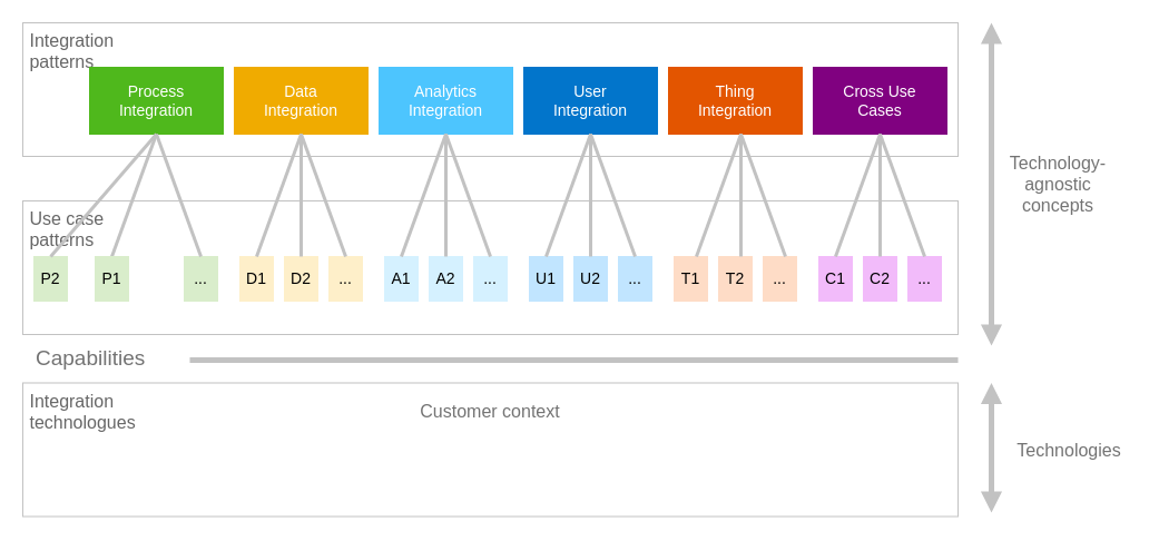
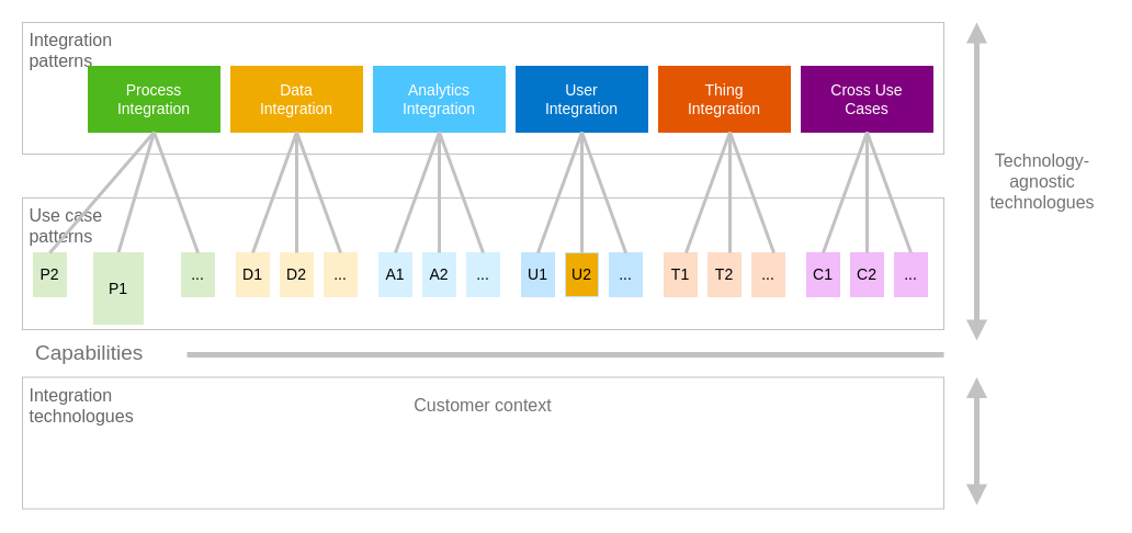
  <mxCell id="0" />
  <mxCell id="1" parent="0" />
  <mxCell id="2" value="&amp;nbsp;Integration &lt;br style=&quot;font-size: 16px;&quot;&gt;&amp;nbsp;patterns" style="rounded=0;whiteSpace=wrap;html=1;strokeColor=#C2C2C2;fontSize=16;align=left;verticalAlign=top;fontColor=#666666;" vertex="1" parent="1"><mxGeometry x="20" y="20" width="840" height="120" as="geometry" /></mxCell>
  <mxCell id="3" value="&amp;nbsp;Use case&lt;br&gt;&amp;nbsp;patterns" style="rounded=0;whiteSpace=wrap;html=1;strokeColor=#C2C2C2;fontSize=16;align=left;verticalAlign=top;fontColor=#666666;" vertex="1" parent="1"><mxGeometry x="20" y="180" width="840" height="120" as="geometry" /></mxCell>
  <mxCell id="4" value="&amp;nbsp;Integration&lt;br&gt;&amp;nbsp;technologues" style="rounded=0;whiteSpace=wrap;html=1;strokeColor=#C2C2C2;fontSize=16;align=left;verticalAlign=top;fontColor=#666666;" vertex="1" parent="1"><mxGeometry x="20" y="343.5" width="840" height="120" as="geometry" /></mxCell>
  <mxCell id="5" style="edgeStyle=none;shape=connector;rounded=0;orthogonalLoop=1;jettySize=auto;html=1;entryX=0.5;entryY=0;entryDx=0;entryDy=0;labelBackgroundColor=default;strokeColor=#C2C2C2;strokeWidth=3;align=center;verticalAlign=middle;fontFamily=Helvetica;fontSize=11;fontColor=default;startArrow=none;startFill=0;endArrow=none;endFill=0;" edge="1" parent="1" target="12"><mxGeometry relative="1" as="geometry"><mxPoint x="140" y="120" as="sourcePoint" /></mxGeometry></mxCell>
  <mxCell id="6" value="&lt;font style=&quot;font-size: 14px;&quot;&gt;Process Integration&lt;/font&gt;" style="rounded=0;whiteSpace=wrap;html=1;fontColor=#FFFFFF;fillColor=#4FB81C;strokeColor=#4FB81C;" vertex="1" parent="1"><mxGeometry x="80" y="60" width="120" height="60" as="geometry" /></mxCell>
  <mxCell id="7" value="&lt;font style=&quot;font-size: 14px;&quot;&gt;Data &lt;br&gt;Integration&lt;/font&gt;" style="rounded=0;whiteSpace=wrap;html=1;fontColor=#FFFFFF;fillColor=#F0AB00;strokeColor=#F0AB00;" vertex="1" parent="1"><mxGeometry x="210" y="60" width="120" height="60" as="geometry" /></mxCell>
  <mxCell id="8" value="&lt;font style=&quot;font-size: 14px;&quot;&gt;Analytics Integration&lt;/font&gt;" style="rounded=0;whiteSpace=wrap;html=1;fontColor=#FFFFFF;fillColor=#4DC5FE;strokeColor=#4DC5FE;" vertex="1" parent="1"><mxGeometry x="340" y="60" width="120" height="60" as="geometry" /></mxCell>
  <mxCell id="9" value="&lt;font style=&quot;font-size: 14px;&quot;&gt;User &lt;br&gt;Integration&lt;/font&gt;" style="rounded=0;whiteSpace=wrap;html=1;fontColor=#FFFFFF;fillColor=#0275CB;strokeColor=#0275CB;" vertex="1" parent="1"><mxGeometry x="470" y="60" width="120" height="60" as="geometry" /></mxCell>
  <mxCell id="10" value="&lt;font style=&quot;font-size: 14px;&quot;&gt;Thing &lt;br&gt;Integration&lt;/font&gt;" style="rounded=0;whiteSpace=wrap;html=1;fontColor=#FFFFFF;fillColor=#E35500;strokeColor=#E35500;" vertex="1" parent="1"><mxGeometry x="600" y="60" width="120" height="60" as="geometry" /></mxCell>
  <mxCell id="11" value="&lt;font style=&quot;font-size: 14px;&quot;&gt;Cross Use&lt;br&gt;Cases&lt;br&gt;&lt;/font&gt;" style="rounded=0;whiteSpace=wrap;html=1;fontColor=#FFFFFF;fillColor=#800180;strokeColor=#800180;" vertex="1" parent="1"><mxGeometry x="730" y="60" width="120" height="60" as="geometry" /></mxCell>
- <mxCell id="12" value="&lt;div style=&quot;font-size: 14px;&quot;&gt;P1&lt;/div&gt;" style="rounded=0;whiteSpace=wrap;html=1;fontColor=#000000;fillColor=#D9EDCB;strokeColor=#D9EDCB;align=center;verticalAlign=middle;fontSize=14;" vertex="1" parent="1"><mxGeometry x="85" y="230" width="30" height="40" as="geometry" /></mxCell>
+ <mxCell id="12" value="&lt;div style=&quot;font-size: 14px;&quot;&gt;P1&lt;/div&gt;" style="rounded=0;whiteSpace=wrap;html=1;fontColor=#000000;fillColor=#D9EDCB;strokeColor=#D9EDCB;align=center;verticalAlign=middle;fontSize=14;" vertex="1" parent="1"><mxGeometry x="85" y="230" width="45" height="65" as="geometry" /></mxCell>
  <mxCell id="13" value="&lt;div style=&quot;font-size: 14px;&quot;&gt;P2&lt;/div&gt;" style="rounded=0;whiteSpace=wrap;html=1;fontColor=#000000;fillColor=#D9EDCB;strokeColor=#D9EDCB;align=center;verticalAlign=middle;fontSize=14;" vertex="1" parent="1"><mxGeometry x="30" y="230" width="30" height="40" as="geometry" /></mxCell>
  <mxCell id="14" value="&lt;div style=&quot;font-size: 14px;&quot;&gt;...&lt;/div&gt;" style="rounded=0;whiteSpace=wrap;html=1;fontColor=#000000;fillColor=#D9EDCB;strokeColor=#D9EDCB;align=center;verticalAlign=middle;fontSize=14;" vertex="1" parent="1"><mxGeometry x="165" y="230" width="30" height="40" as="geometry" /></mxCell>
  <mxCell id="15" value="&lt;div style=&quot;font-size: 14px;&quot;&gt;D1&lt;/div&gt;" style="rounded=0;whiteSpace=wrap;html=1;fontColor=#000000;fillColor=#FEEFC9;strokeColor=#FEEFC9;align=center;verticalAlign=middle;fontSize=14;" vertex="1" parent="1"><mxGeometry x="215" y="230" width="30" height="40" as="geometry" /></mxCell>
  <mxCell id="16" value="&lt;div style=&quot;font-size: 14px;&quot;&gt;D2&lt;/div&gt;" style="rounded=0;whiteSpace=wrap;html=1;fontColor=#000000;fillColor=#FEEFC9;strokeColor=#FEEFC9;align=center;verticalAlign=middle;fontSize=14;" vertex="1" parent="1"><mxGeometry x="255" y="230" width="30" height="40" as="geometry" /></mxCell>
  <mxCell id="17" value="&lt;div style=&quot;font-size: 14px;&quot;&gt;...&lt;/div&gt;" style="rounded=0;whiteSpace=wrap;html=1;fontColor=#000000;fillColor=#FEEFC9;strokeColor=#FEEFC9;align=center;verticalAlign=middle;fontSize=14;" vertex="1" parent="1"><mxGeometry x="295" y="230" width="30" height="40" as="geometry" /></mxCell>
  <mxCell id="18" value="&lt;div style=&quot;font-size: 14px;&quot;&gt;A1&lt;/div&gt;" style="rounded=0;whiteSpace=wrap;html=1;fontColor=#000000;fillColor=#D5F1FF;strokeColor=#D5F1FF;align=center;verticalAlign=middle;fontSize=14;" vertex="1" parent="1"><mxGeometry x="345" y="230" width="30" height="40" as="geometry" /></mxCell>
  <mxCell id="19" value="&lt;div style=&quot;font-size: 14px;&quot;&gt;A2&lt;/div&gt;" style="rounded=0;whiteSpace=wrap;html=1;fontColor=#000000;fillColor=#D5F1FF;strokeColor=#D5F1FF;align=center;verticalAlign=middle;fontSize=14;" vertex="1" parent="1"><mxGeometry x="385" y="230" width="30" height="40" as="geometry" /></mxCell>
  <mxCell id="20" value="&lt;div style=&quot;font-size: 14px;&quot;&gt;...&lt;/div&gt;" style="rounded=0;whiteSpace=wrap;html=1;fontColor=#000000;fillColor=#D5F1FF;strokeColor=#D5F1FF;align=center;verticalAlign=middle;fontSize=14;" vertex="1" parent="1"><mxGeometry x="425" y="230" width="30" height="40" as="geometry" /></mxCell>
  <mxCell id="21" value="&lt;div style=&quot;font-size: 14px;&quot;&gt;U1&lt;/div&gt;" style="rounded=0;whiteSpace=wrap;html=1;fontColor=#000000;fillColor=#C1E5FF;strokeColor=#C1E5FF;align=center;verticalAlign=middle;fontSize=14;" vertex="1" parent="1"><mxGeometry x="475" y="230" width="30" height="40" as="geometry" /></mxCell>
- <mxCell id="22" value="&lt;div style=&quot;font-size: 14px;&quot;&gt;U2&lt;/div&gt;" style="rounded=0;whiteSpace=wrap;html=1;fontColor=#000000;fillColor=#C1E5FF;strokeColor=#C1E5FF;align=center;verticalAlign=middle;fontSize=14;" vertex="1" parent="1"><mxGeometry x="515" y="230" width="30" height="40" as="geometry" /></mxCell>
+ <mxCell id="22" value="&lt;div style=&quot;font-size: 14px;&quot;&gt;U2&lt;/div&gt;" style="rounded=0;whiteSpace=wrap;html=1;fontColor=#000000;fillColor=#f0ab00;strokeColor=#C1E5FF;align=center;verticalAlign=middle;fontSize=14;" vertex="1" parent="1"><mxGeometry x="515" y="230" width="30" height="40" as="geometry" /></mxCell>
  <mxCell id="23" value="&lt;div style=&quot;font-size: 14px;&quot;&gt;...&lt;/div&gt;" style="rounded=0;whiteSpace=wrap;html=1;fontColor=#000000;fillColor=#C1E5FF;strokeColor=#C1E5FF;align=center;verticalAlign=middle;fontSize=14;" vertex="1" parent="1"><mxGeometry x="555" y="230" width="30" height="40" as="geometry" /></mxCell>
  <mxCell id="24" value="&lt;div style=&quot;font-size: 14px;&quot;&gt;T1&lt;/div&gt;" style="rounded=0;whiteSpace=wrap;html=1;fontColor=#000000;fillColor=#FEDCC6;strokeColor=#FEDCC6;align=center;verticalAlign=middle;fontSize=14;" vertex="1" parent="1"><mxGeometry x="605" y="230" width="30" height="40" as="geometry" /></mxCell>
  <mxCell id="25" value="&lt;div style=&quot;font-size: 14px;&quot;&gt;T2&lt;/div&gt;" style="rounded=0;whiteSpace=wrap;html=1;fontColor=#000000;fillColor=#FEDCC6;strokeColor=#FEDCC6;align=center;verticalAlign=middle;fontSize=14;" vertex="1" parent="1"><mxGeometry x="645" y="230" width="30" height="40" as="geometry" /></mxCell>
  <mxCell id="26" value="&lt;div style=&quot;font-size: 14px;&quot;&gt;...&lt;/div&gt;" style="rounded=0;whiteSpace=wrap;html=1;fontColor=#000000;fillColor=#FEDCC6;strokeColor=#FEDCC6;align=center;verticalAlign=middle;fontSize=14;" vertex="1" parent="1"><mxGeometry x="685" y="230" width="30" height="40" as="geometry" /></mxCell>
  <mxCell id="27" value="&lt;div style=&quot;font-size: 14px;&quot;&gt;C1&lt;/div&gt;" style="rounded=0;whiteSpace=wrap;html=1;fontColor=#000000;fillColor=#F2BBFA;strokeColor=#F2BBFA;align=center;verticalAlign=middle;fontSize=14;" vertex="1" parent="1"><mxGeometry x="735" y="230" width="30" height="40" as="geometry" /></mxCell>
  <mxCell id="28" value="&lt;div style=&quot;font-size: 14px;&quot;&gt;C2&lt;/div&gt;" style="rounded=0;whiteSpace=wrap;html=1;fontColor=#000000;fillColor=#F2BBFA;strokeColor=#F2BBFA;align=center;verticalAlign=middle;fontSize=14;" vertex="1" parent="1"><mxGeometry x="775" y="230" width="30" height="40" as="geometry" /></mxCell>
  <mxCell id="29" value="&lt;div style=&quot;font-size: 14px;&quot;&gt;...&lt;/div&gt;" style="rounded=0;whiteSpace=wrap;html=1;fontColor=#000000;fillColor=#F2BBFA;strokeColor=#F2BBFA;align=center;verticalAlign=middle;fontSize=14;" vertex="1" parent="1"><mxGeometry x="815" y="230" width="30" height="40" as="geometry" /></mxCell>
  <mxCell id="30" value="" style="endArrow=block;html=1;rounded=0;strokeWidth=5;strokeColor=#C2C2C2;endFill=1;startArrow=block;startFill=1;" edge="1" parent="1"><mxGeometry width="50" height="50" relative="1" as="geometry"><mxPoint x="890" y="20" as="sourcePoint" /><mxPoint x="890" y="310" as="targetPoint" /></mxGeometry></mxCell>
- <mxCell id="31" value="Technology-&lt;br&gt;agnostic&lt;br&gt;concepts" style="text;html=1;strokeColor=none;fillColor=none;align=center;verticalAlign=middle;whiteSpace=wrap;rounded=0;fontColor=#737373;fontSize=16;" vertex="1" parent="1"><mxGeometry x="900" y="120" width="100" height="90" as="geometry" /></mxCell>
+ <mxCell id="31" value="Technology-&lt;br&gt;agnostic&lt;br&gt;technologues" style="text;html=1;strokeColor=none;fillColor=none;align=center;verticalAlign=middle;whiteSpace=wrap;rounded=0;fontColor=#737373;fontSize=16;" vertex="1" parent="1"><mxGeometry x="900" y="120" width="100" height="90" as="geometry" /></mxCell>
  <mxCell id="32" value="" style="endArrow=none;html=1;rounded=0;strokeWidth=5;strokeColor=#C2C2C2;endFill=0;startArrow=none;startFill=0;" edge="1" parent="1"><mxGeometry width="50" height="50" relative="1" as="geometry"><mxPoint x="170" y="323" as="sourcePoint" /><mxPoint x="860" y="323" as="targetPoint" /></mxGeometry></mxCell>
  <mxCell id="33" value="Capabilities" style="text;html=1;strokeColor=none;fillColor=none;align=left;verticalAlign=middle;whiteSpace=wrap;rounded=0;fontColor=#737373;fontSize=19;" vertex="1" parent="1"><mxGeometry x="30" y="303.5" width="130" height="36.5" as="geometry" /></mxCell>
  <mxCell id="34" style="edgeStyle=none;shape=connector;rounded=0;orthogonalLoop=1;jettySize=auto;html=1;entryX=0.5;entryY=0;entryDx=0;entryDy=0;labelBackgroundColor=default;strokeColor=#C2C2C2;strokeWidth=3;align=center;verticalAlign=middle;fontFamily=Helvetica;fontSize=11;fontColor=default;startArrow=none;startFill=0;endArrow=none;endFill=0;" edge="1" parent="1" target="13"><mxGeometry relative="1" as="geometry"><mxPoint x="140" y="120" as="sourcePoint" /><mxPoint x="110" y="240" as="targetPoint" /></mxGeometry></mxCell>
  <mxCell id="35" style="edgeStyle=none;shape=connector;rounded=0;orthogonalLoop=1;jettySize=auto;html=1;entryX=0.5;entryY=0;entryDx=0;entryDy=0;labelBackgroundColor=default;strokeColor=#C2C2C2;strokeWidth=3;align=center;verticalAlign=middle;fontFamily=Helvetica;fontSize=11;fontColor=default;startArrow=none;startFill=0;endArrow=none;endFill=0;exitX=0.5;exitY=1;exitDx=0;exitDy=0;" edge="1" parent="1" source="6" target="14"><mxGeometry relative="1" as="geometry"><mxPoint x="151" y="140" as="sourcePoint" /><mxPoint x="120" y="250" as="targetPoint" /></mxGeometry></mxCell>
  <mxCell id="36" style="edgeStyle=none;shape=connector;rounded=0;orthogonalLoop=1;jettySize=auto;html=1;entryX=0.5;entryY=0;entryDx=0;entryDy=0;labelBackgroundColor=default;strokeColor=#C2C2C2;strokeWidth=3;align=center;verticalAlign=middle;fontFamily=Helvetica;fontSize=11;fontColor=default;startArrow=none;startFill=0;endArrow=none;endFill=0;" edge="1" parent="1"><mxGeometry relative="1" as="geometry"><mxPoint x="270" y="120" as="sourcePoint" /><mxPoint x="230" y="230" as="targetPoint" /></mxGeometry></mxCell>
  <mxCell id="37" style="edgeStyle=none;shape=connector;rounded=0;orthogonalLoop=1;jettySize=auto;html=1;entryX=0.5;entryY=0;entryDx=0;entryDy=0;labelBackgroundColor=default;strokeColor=#C2C2C2;strokeWidth=3;align=center;verticalAlign=middle;fontFamily=Helvetica;fontSize=11;fontColor=default;startArrow=none;startFill=0;endArrow=none;endFill=0;" edge="1" parent="1"><mxGeometry relative="1" as="geometry"><mxPoint x="270" y="120" as="sourcePoint" /><mxPoint x="270" y="230" as="targetPoint" /></mxGeometry></mxCell>
  <mxCell id="38" style="edgeStyle=none;shape=connector;rounded=0;orthogonalLoop=1;jettySize=auto;html=1;entryX=0.5;entryY=0;entryDx=0;entryDy=0;labelBackgroundColor=default;strokeColor=#C2C2C2;strokeWidth=3;align=center;verticalAlign=middle;fontFamily=Helvetica;fontSize=11;fontColor=default;startArrow=none;startFill=0;endArrow=none;endFill=0;exitX=0.5;exitY=1;exitDx=0;exitDy=0;" edge="1" parent="1"><mxGeometry relative="1" as="geometry"><mxPoint x="270" y="120" as="sourcePoint" /><mxPoint x="310" y="230" as="targetPoint" /></mxGeometry></mxCell>
  <mxCell id="39" style="edgeStyle=none;shape=connector;rounded=0;orthogonalLoop=1;jettySize=auto;html=1;entryX=0.5;entryY=0;entryDx=0;entryDy=0;labelBackgroundColor=default;strokeColor=#C2C2C2;strokeWidth=3;align=center;verticalAlign=middle;fontFamily=Helvetica;fontSize=11;fontColor=default;startArrow=none;startFill=0;endArrow=none;endFill=0;" edge="1" parent="1"><mxGeometry relative="1" as="geometry"><mxPoint x="400" y="120" as="sourcePoint" /><mxPoint x="360" y="230" as="targetPoint" /></mxGeometry></mxCell>
  <mxCell id="40" style="edgeStyle=none;shape=connector;rounded=0;orthogonalLoop=1;jettySize=auto;html=1;entryX=0.5;entryY=0;entryDx=0;entryDy=0;labelBackgroundColor=default;strokeColor=#C2C2C2;strokeWidth=3;align=center;verticalAlign=middle;fontFamily=Helvetica;fontSize=11;fontColor=default;startArrow=none;startFill=0;endArrow=none;endFill=0;" edge="1" parent="1"><mxGeometry relative="1" as="geometry"><mxPoint x="400" y="120" as="sourcePoint" /><mxPoint x="400" y="230" as="targetPoint" /></mxGeometry></mxCell>
  <mxCell id="41" style="edgeStyle=none;shape=connector;rounded=0;orthogonalLoop=1;jettySize=auto;html=1;entryX=0.5;entryY=0;entryDx=0;entryDy=0;labelBackgroundColor=default;strokeColor=#C2C2C2;strokeWidth=3;align=center;verticalAlign=middle;fontFamily=Helvetica;fontSize=11;fontColor=default;startArrow=none;startFill=0;endArrow=none;endFill=0;exitX=0.5;exitY=1;exitDx=0;exitDy=0;" edge="1" parent="1"><mxGeometry relative="1" as="geometry"><mxPoint x="400" y="120" as="sourcePoint" /><mxPoint x="440" y="230" as="targetPoint" /></mxGeometry></mxCell>
  <mxCell id="42" style="edgeStyle=none;shape=connector;rounded=0;orthogonalLoop=1;jettySize=auto;html=1;entryX=0.5;entryY=0;entryDx=0;entryDy=0;labelBackgroundColor=default;strokeColor=#C2C2C2;strokeWidth=3;align=center;verticalAlign=middle;fontFamily=Helvetica;fontSize=11;fontColor=default;startArrow=none;startFill=0;endArrow=none;endFill=0;" edge="1" parent="1"><mxGeometry relative="1" as="geometry"><mxPoint x="530" y="120" as="sourcePoint" /><mxPoint x="490" y="230" as="targetPoint" /></mxGeometry></mxCell>
  <mxCell id="43" style="edgeStyle=none;shape=connector;rounded=0;orthogonalLoop=1;jettySize=auto;html=1;entryX=0.5;entryY=0;entryDx=0;entryDy=0;labelBackgroundColor=default;strokeColor=#C2C2C2;strokeWidth=3;align=center;verticalAlign=middle;fontFamily=Helvetica;fontSize=11;fontColor=default;startArrow=none;startFill=0;endArrow=none;endFill=0;" edge="1" parent="1"><mxGeometry relative="1" as="geometry"><mxPoint x="530" y="120" as="sourcePoint" /><mxPoint x="530" y="230" as="targetPoint" /></mxGeometry></mxCell>
  <mxCell id="44" style="edgeStyle=none;shape=connector;rounded=0;orthogonalLoop=1;jettySize=auto;html=1;entryX=0.5;entryY=0;entryDx=0;entryDy=0;labelBackgroundColor=default;strokeColor=#C2C2C2;strokeWidth=3;align=center;verticalAlign=middle;fontFamily=Helvetica;fontSize=11;fontColor=default;startArrow=none;startFill=0;endArrow=none;endFill=0;exitX=0.5;exitY=1;exitDx=0;exitDy=0;" edge="1" parent="1"><mxGeometry relative="1" as="geometry"><mxPoint x="530" y="120" as="sourcePoint" /><mxPoint x="570" y="230" as="targetPoint" /></mxGeometry></mxCell>
  <mxCell id="45" style="edgeStyle=none;shape=connector;rounded=0;orthogonalLoop=1;jettySize=auto;html=1;entryX=0.5;entryY=0;entryDx=0;entryDy=0;labelBackgroundColor=default;strokeColor=#C2C2C2;strokeWidth=3;align=center;verticalAlign=middle;fontFamily=Helvetica;fontSize=11;fontColor=default;startArrow=none;startFill=0;endArrow=none;endFill=0;" edge="1" parent="1"><mxGeometry relative="1" as="geometry"><mxPoint x="665" y="120" as="sourcePoint" /><mxPoint x="625" y="230" as="targetPoint" /></mxGeometry></mxCell>
  <mxCell id="46" style="edgeStyle=none;shape=connector;rounded=0;orthogonalLoop=1;jettySize=auto;html=1;entryX=0.5;entryY=0;entryDx=0;entryDy=0;labelBackgroundColor=default;strokeColor=#C2C2C2;strokeWidth=3;align=center;verticalAlign=middle;fontFamily=Helvetica;fontSize=11;fontColor=default;startArrow=none;startFill=0;endArrow=none;endFill=0;" edge="1" parent="1"><mxGeometry relative="1" as="geometry"><mxPoint x="665" y="120" as="sourcePoint" /><mxPoint x="665" y="230" as="targetPoint" /></mxGeometry></mxCell>
  <mxCell id="47" style="edgeStyle=none;shape=connector;rounded=0;orthogonalLoop=1;jettySize=auto;html=1;entryX=0.5;entryY=0;entryDx=0;entryDy=0;labelBackgroundColor=default;strokeColor=#C2C2C2;strokeWidth=3;align=center;verticalAlign=middle;fontFamily=Helvetica;fontSize=11;fontColor=default;startArrow=none;startFill=0;endArrow=none;endFill=0;exitX=0.5;exitY=1;exitDx=0;exitDy=0;" edge="1" parent="1"><mxGeometry relative="1" as="geometry"><mxPoint x="665" y="120" as="sourcePoint" /><mxPoint x="705" y="230" as="targetPoint" /></mxGeometry></mxCell>
  <mxCell id="48" style="edgeStyle=none;shape=connector;rounded=0;orthogonalLoop=1;jettySize=auto;html=1;entryX=0.5;entryY=0;entryDx=0;entryDy=0;labelBackgroundColor=default;strokeColor=#C2C2C2;strokeWidth=3;align=center;verticalAlign=middle;fontFamily=Helvetica;fontSize=11;fontColor=default;startArrow=none;startFill=0;endArrow=none;endFill=0;" edge="1" parent="1"><mxGeometry relative="1" as="geometry"><mxPoint x="790" y="120" as="sourcePoint" /><mxPoint x="750" y="230" as="targetPoint" /></mxGeometry></mxCell>
  <mxCell id="49" style="edgeStyle=none;shape=connector;rounded=0;orthogonalLoop=1;jettySize=auto;html=1;entryX=0.5;entryY=0;entryDx=0;entryDy=0;labelBackgroundColor=default;strokeColor=#C2C2C2;strokeWidth=3;align=center;verticalAlign=middle;fontFamily=Helvetica;fontSize=11;fontColor=default;startArrow=none;startFill=0;endArrow=none;endFill=0;" edge="1" parent="1"><mxGeometry relative="1" as="geometry"><mxPoint x="790" y="120" as="sourcePoint" /><mxPoint x="790" y="230" as="targetPoint" /></mxGeometry></mxCell>
  <mxCell id="50" style="edgeStyle=none;shape=connector;rounded=0;orthogonalLoop=1;jettySize=auto;html=1;entryX=0.5;entryY=0;entryDx=0;entryDy=0;labelBackgroundColor=default;strokeColor=#C2C2C2;strokeWidth=3;align=center;verticalAlign=middle;fontFamily=Helvetica;fontSize=11;fontColor=default;startArrow=none;startFill=0;endArrow=none;endFill=0;exitX=0.5;exitY=1;exitDx=0;exitDy=0;" edge="1" parent="1"><mxGeometry relative="1" as="geometry"><mxPoint x="790" y="120" as="sourcePoint" /><mxPoint x="830" y="230" as="targetPoint" /></mxGeometry></mxCell>
  <mxCell id="51" value="" style="endArrow=block;html=1;rounded=0;strokeWidth=5;strokeColor=#C2C2C2;endFill=1;startArrow=block;startFill=1;" edge="1" parent="1"><mxGeometry width="50" height="50" relative="1" as="geometry"><mxPoint x="890" y="343.5" as="sourcePoint" /><mxPoint x="890" y="460" as="targetPoint" /></mxGeometry></mxCell>
- <mxCell id="52" value="Technologies" style="text;html=1;strokeColor=none;fillColor=none;align=center;verticalAlign=middle;whiteSpace=wrap;rounded=0;fontColor=#737373;fontSize=16;" vertex="1" parent="1"><mxGeometry x="910" y="359" width="100" height="90" as="geometry" /></mxCell>
  <mxCell id="53" value="Customer context" style="text;html=1;strokeColor=none;fillColor=none;align=center;verticalAlign=middle;whiteSpace=wrap;rounded=0;fontColor=#737373;fontSize=16;" vertex="1" parent="1"><mxGeometry x="265" y="353.5" width="350" height="30" as="geometry" /></mxCell>
